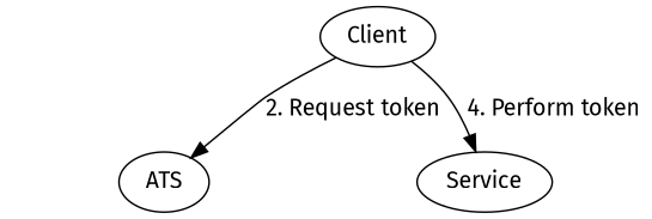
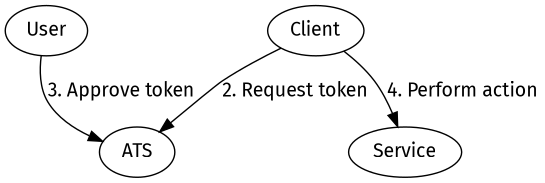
  digraph {
    fontname="Fira Sans"
    node [fontname="Fira Sans"]
    edge [fontname="Fira Sans"]
+   n1 [label=User]
    n2 [label=ATS]
    n3 [label=Client]
    n4 [label=Service]
+   n1 -> n2 [label="3. Approve token"]
    n3 -> n2 [label="2. Request token"]
-   n3 -> n4 [label="4. Perform token"]
+   n3 -> n4 [label="4. Perform action"]
  }
